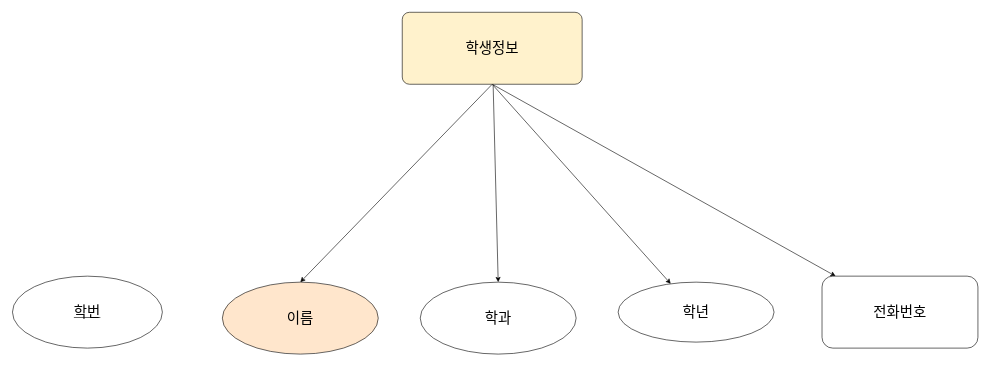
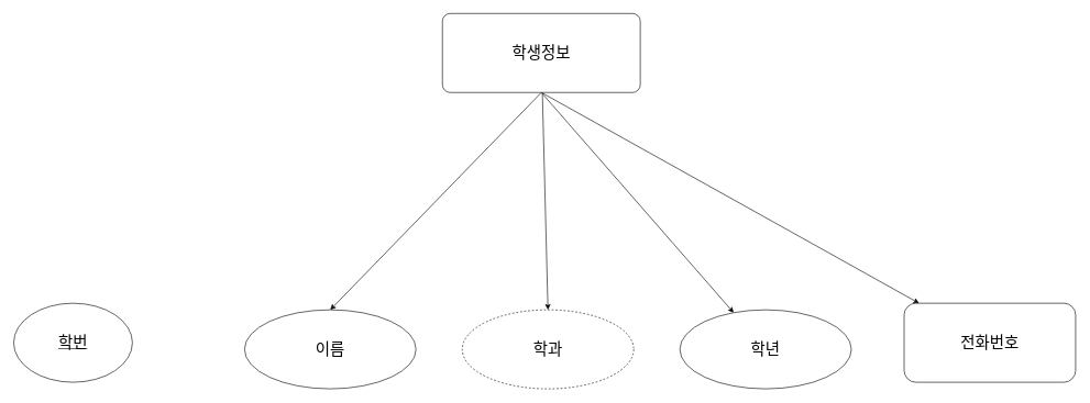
  <mxCell id="0" />
  <mxCell id="1" parent="0" />
  <mxCell id="2" style="edgeStyle=none;shape=connector;rounded=0;orthogonalLoop=1;jettySize=auto;html=1;entryX=0.5;entryY=0;entryDx=0;entryDy=0;labelBackgroundColor=default;strokeColor=default;fontFamily=Helvetica;fontSize=11;fontColor=default;endArrow=classic;exitX=0.5;exitY=1;exitDx=0;exitDy=0;" edge="1" parent="1" source="6" target="8"><mxGeometry relative="1" as="geometry" /></mxCell>
  <mxCell id="3" style="edgeStyle=none;shape=connector;rounded=0;orthogonalLoop=1;jettySize=auto;html=1;entryX=0.5;entryY=0;entryDx=0;entryDy=0;labelBackgroundColor=default;strokeColor=default;fontFamily=Helvetica;fontSize=11;fontColor=default;endArrow=classic;" edge="1" parent="1" source="6" target="10"><mxGeometry relative="1" as="geometry" /></mxCell>
  <mxCell id="4" style="edgeStyle=none;shape=connector;rounded=0;orthogonalLoop=1;jettySize=auto;html=1;labelBackgroundColor=default;strokeColor=default;fontFamily=Helvetica;fontSize=11;fontColor=default;endArrow=classic;exitX=0.5;exitY=1;exitDx=0;exitDy=0;" edge="1" parent="1" source="6" target="11"><mxGeometry relative="1" as="geometry" /></mxCell>
  <mxCell id="5" style="edgeStyle=none;shape=connector;rounded=0;orthogonalLoop=1;jettySize=auto;html=1;labelBackgroundColor=default;strokeColor=default;fontFamily=Helvetica;fontSize=11;fontColor=default;endArrow=classic;exitX=0.5;exitY=1;exitDx=0;exitDy=0;" edge="1" parent="1" source="6" target="9"><mxGeometry relative="1" as="geometry" /></mxCell>
- <mxCell id="6" value="&lt;span style=&quot;font-size: 24px;&quot;&gt;학생정보&lt;/span&gt;" style="rounded=1;arcSize=10;whiteSpace=wrap;html=1;align=center;fillColor=#fff2cc;" vertex="1" parent="1"><mxGeometry x="670" y="20" width="300" height="120" as="geometry" /></mxCell>
- <mxCell id="7" value="&lt;span style=&quot;font-size: 24px;&quot;&gt;학번&lt;/span&gt;" style="ellipse;whiteSpace=wrap;html=1;align=center;fontStyle=4;" vertex="1" parent="1"><mxGeometry x="20" y="460" width="250" height="120" as="geometry" /></mxCell>
- <mxCell id="8" value="&lt;font style=&quot;font-size: 24px;&quot;&gt;이름&lt;/font&gt;" style="ellipse;whiteSpace=wrap;html=1;align=center;fillColor=#ffe6cc;" vertex="1" parent="1"><mxGeometry x="370" y="470" width="260" height="120" as="geometry" /></mxCell>
+ <mxCell id="6" value="&lt;span style=&quot;font-size: 24px;&quot;&gt;학생정보&lt;/span&gt;" style="rounded=1;arcSize=10;whiteSpace=wrap;html=1;align=center;" vertex="1" parent="1"><mxGeometry x="670" y="20" width="300" height="120" as="geometry" /></mxCell>
+ <mxCell id="7" value="&lt;span style=&quot;font-size: 24px;&quot;&gt;학번&lt;/span&gt;" style="ellipse;whiteSpace=wrap;html=1;align=center;fontStyle=4;" vertex="1" parent="1"><mxGeometry x="20" y="460" width="180" height="120" as="geometry" /></mxCell>
+ <mxCell id="8" value="&lt;font style=&quot;font-size: 24px;&quot;&gt;이름&lt;/font&gt;" style="ellipse;whiteSpace=wrap;html=1;align=center;" vertex="1" parent="1"><mxGeometry x="370" y="470" width="260" height="120" as="geometry" /></mxCell>
  <mxCell id="9" value="&lt;font style=&quot;font-size: 24px;&quot;&gt;전화번호&lt;/font&gt;" style="whiteSpace=wrap;html=1;align=center;rounded=1;" vertex="1" parent="1"><mxGeometry x="1370" y="460" width="260" height="120" as="geometry" /></mxCell>
- <mxCell id="10" value="&lt;font style=&quot;font-size: 24px;&quot;&gt;학과&lt;/font&gt;" style="ellipse;whiteSpace=wrap;html=1;align=center;" vertex="1" parent="1"><mxGeometry x="700" y="470" width="260" height="120" as="geometry" /></mxCell>
- <mxCell id="11" value="&lt;font style=&quot;font-size: 24px;&quot;&gt;학년&lt;/font&gt;" style="ellipse;whiteSpace=wrap;html=1;align=center;" vertex="1" parent="1"><mxGeometry x="1030" y="470" width="260" height="100" as="geometry" /></mxCell>
+ <mxCell id="10" value="&lt;font style=&quot;font-size: 24px;&quot;&gt;학과&lt;/font&gt;" style="ellipse;whiteSpace=wrap;html=1;align=center;dashed=1;" vertex="1" parent="1"><mxGeometry x="700" y="470" width="260" height="120" as="geometry" /></mxCell>
+ <mxCell id="11" value="&lt;font style=&quot;font-size: 24px;&quot;&gt;학년&lt;/font&gt;" style="ellipse;whiteSpace=wrap;html=1;align=center;" vertex="1" parent="1"><mxGeometry x="1030" y="470" width="260" height="120" as="geometry" /></mxCell>
